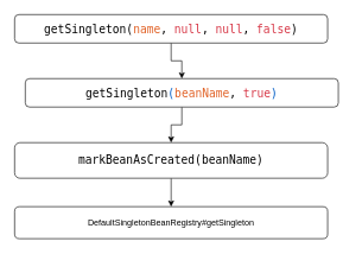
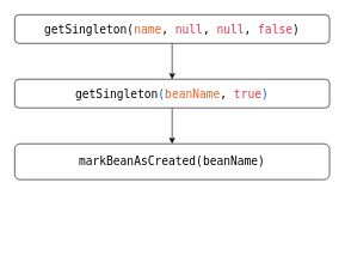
  <mxCell id="0" />
  <mxCell id="1" parent="0" />
  <mxCell id="2" value="" style="edgeStyle=orthogonalEdgeStyle;rounded=0;orthogonalLoop=1;jettySize=auto;html=1;" edge="1" parent="1" source="3" target="5"><mxGeometry relative="1" as="geometry" /></mxCell>
  <mxCell id="3" value="&lt;pre style=&quot;font-family: &amp;#34;jetbrains mono&amp;#34; , monospace ; font-size: 12pt&quot;&gt;&lt;pre style=&quot;font-family: &amp;#34;jetbrains mono&amp;#34; , monospace ; font-size: 12pt&quot;&gt;getSingleton(&lt;span style=&quot;color: #e16227&quot;&gt;name&lt;/span&gt;, &lt;span style=&quot;color: #d73a49&quot;&gt;null&lt;/span&gt;, &lt;span style=&quot;color: #d73a49&quot;&gt;null&lt;/span&gt;, &lt;span style=&quot;color: #d73a49&quot;&gt;false&lt;/span&gt;)&lt;/pre&gt;&lt;/pre&gt;" style="rounded=1;whiteSpace=wrap;html=1;" vertex="1" parent="1"><mxGeometry x="20" y="20" width="440" height="40" as="geometry" /></mxCell>
  <mxCell id="4" value="" style="edgeStyle=orthogonalEdgeStyle;rounded=0;orthogonalLoop=1;jettySize=auto;html=1;" edge="1" parent="1" source="5" target="7"><mxGeometry relative="1" as="geometry" /></mxCell>
- <mxCell id="5" value="&lt;pre style=&quot;font-family: &amp;#34;jetbrains mono&amp;#34; , monospace ; font-size: 12pt&quot;&gt;getSingleton&lt;span style=&quot;color: #005cc5&quot;&gt;(&lt;/span&gt;&lt;span style=&quot;color: #e16227&quot;&gt;beanName&lt;/span&gt;, &lt;span style=&quot;color: #d73a49&quot;&gt;true&lt;/span&gt;&lt;span style=&quot;color: #005cc5&quot;&gt;)&lt;/span&gt;&lt;/pre&gt;" style="whiteSpace=wrap;html=1;rounded=1;" vertex="1" parent="1"><mxGeometry x="35" y="110" width="440" height="40" as="geometry" /></mxCell>
- <mxCell id="6" value="" style="edgeStyle=orthogonalEdgeStyle;rounded=0;orthogonalLoop=1;jettySize=auto;html=1;" edge="1" parent="1" source="7" target="8"><mxGeometry relative="1" as="geometry" /></mxCell>
+ <mxCell id="5" value="&lt;pre style=&quot;font-family: &amp;#34;jetbrains mono&amp;#34; , monospace ; font-size: 12pt&quot;&gt;getSingleton&lt;span style=&quot;color: #005cc5&quot;&gt;(&lt;/span&gt;&lt;span style=&quot;color: #e16227&quot;&gt;beanName&lt;/span&gt;, &lt;span style=&quot;color: #d73a49&quot;&gt;true&lt;/span&gt;&lt;span style=&quot;color: #005cc5&quot;&gt;)&lt;/span&gt;&lt;/pre&gt;" style="whiteSpace=wrap;html=1;rounded=1;" vertex="1" parent="1"><mxGeometry x="20" y="110" width="440" height="40" as="geometry" /></mxCell>
  <mxCell id="7" value="&lt;pre style=&quot;font-family: &amp;#34;jetbrains mono&amp;#34; , monospace ; font-size: 12pt&quot;&gt;markBeanAsCreated(beanName)&lt;/pre&gt;" style="whiteSpace=wrap;html=1;rounded=1;" vertex="1" parent="1"><mxGeometry x="20" y="200" width="440" height="50" as="geometry" /></mxCell>
- <mxCell id="8" value="DefaultSingletonBeanRegistry#getSingleton" style="whiteSpace=wrap;html=1;rounded=1;" vertex="1" parent="1"><mxGeometry x="20" y="290" width="440" height="45" as="geometry" /></mxCell>
